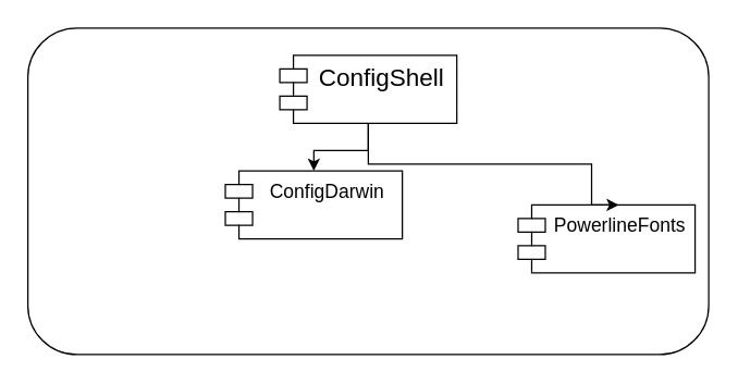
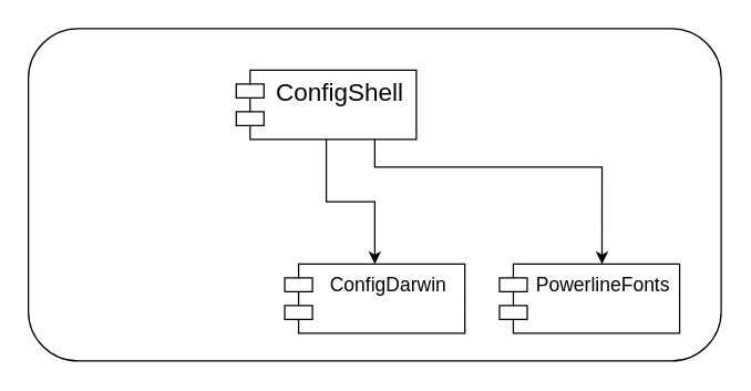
  <mxCell id="0" />
  <mxCell id="1" parent="0" />
  <mxCell id="2" value="" style="rounded=1;whiteSpace=wrap;html=1;" parent="1" vertex="1"><mxGeometry x="20" y="20" width="500" height="240" as="geometry" /></mxCell>
  <mxCell id="3" value="" style="edgeStyle=orthogonalEdgeStyle;rounded=0;orthogonalLoop=1;jettySize=auto;html=1;" parent="1" source="4" target="5" edge="1"><mxGeometry relative="1" as="geometry" /></mxCell>
- <mxCell id="4" value="&lt;font style=&quot;font-size: 18px;&quot;&gt;ConfigShell&lt;/font&gt;" style="shape=module;align=left;spacingLeft=20;align=center;verticalAlign=top;whiteSpace=wrap;html=1;" parent="1" vertex="1"><mxGeometry x="205" y="40" width="130" height="50" as="geometry" /></mxCell>
- <mxCell id="5" value="&lt;font style=&quot;font-size: 14px;&quot;&gt;ConfigDarwin&lt;/font&gt;" style="shape=module;align=left;spacingLeft=20;align=center;verticalAlign=top;whiteSpace=wrap;html=1;" parent="1" vertex="1"><mxGeometry x="165" y="125" width="130" height="50" as="geometry" /></mxCell>
- <mxCell id="6" value="&lt;font style=&quot;font-size: 14px;&quot;&gt;PowerlineFonts&lt;/font&gt;" style="shape=module;align=left;spacingLeft=20;align=center;verticalAlign=top;whiteSpace=wrap;html=1;" vertex="1" parent="1"><mxGeometry x="380" y="150" width="130" height="50" as="geometry" /></mxCell>
+ <mxCell id="4" value="&lt;font style=&quot;font-size: 18px;&quot;&gt;ConfigShell&lt;/font&gt;" style="shape=module;align=left;spacingLeft=20;align=center;verticalAlign=top;whiteSpace=wrap;html=1;" parent="1" vertex="1"><mxGeometry x="170" y="50" width="130" height="50" as="geometry" /></mxCell>
+ <mxCell id="5" value="&lt;font style=&quot;font-size: 14px;&quot;&gt;ConfigDarwin&lt;/font&gt;" style="shape=module;align=left;spacingLeft=20;align=center;verticalAlign=top;whiteSpace=wrap;html=1;" parent="1" vertex="1"><mxGeometry x="205" y="190" width="130" height="50" as="geometry" /></mxCell>
+ <mxCell id="6" value="&lt;font style=&quot;font-size: 14px;&quot;&gt;PowerlineFonts&lt;/font&gt;" style="shape=module;align=left;spacingLeft=20;align=center;verticalAlign=top;whiteSpace=wrap;html=1;" vertex="1" parent="1"><mxGeometry x="360" y="190" width="130" height="50" as="geometry" /></mxCell>
  <mxCell id="7" style="edgeStyle=orthogonalEdgeStyle;rounded=0;orthogonalLoop=1;jettySize=auto;html=1;entryX=0.569;entryY=0;entryDx=0;entryDy=0;entryPerimeter=0;" edge="1" parent="1" source="4" target="6"><mxGeometry relative="1" as="geometry"><Array as="points"><mxPoint x="270" y="120" /><mxPoint x="434" y="120" /></Array></mxGeometry></mxCell>
